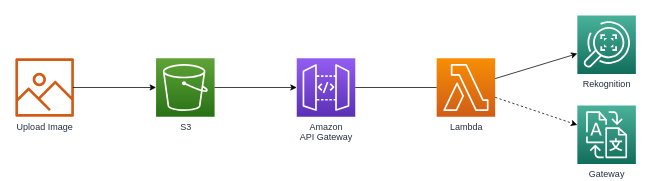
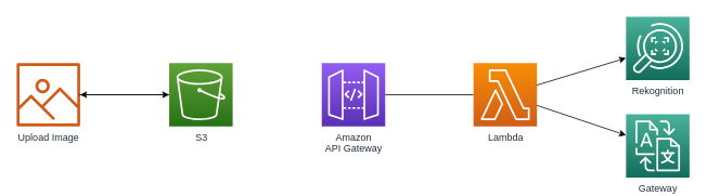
  <mxCell id="0" />
  <mxCell id="1" parent="0" />
  <mxCell id="2" value="Lambda" style="outlineConnect=0;fontColor=#232F3E;gradientColor=#F78E04;gradientDirection=north;fillColor=#D05C17;strokeColor=#ffffff;dashed=0;verticalLabelPosition=bottom;verticalAlign=top;align=center;html=1;fontSize=12;fontStyle=0;aspect=fixed;shape=mxgraph.aws4.resourceIcon;resIcon=mxgraph.aws4.lambda;" vertex="1" parent="1"><mxGeometry x="581.5" y="77" width="78" height="78" as="geometry" /></mxCell>
  <mxCell id="3" value="Rekognition" style="outlineConnect=0;fontColor=#232F3E;gradientColor=#4AB29A;gradientDirection=north;fillColor=#116D5B;strokeColor=#ffffff;dashed=0;verticalLabelPosition=bottom;verticalAlign=top;align=center;html=1;fontSize=12;fontStyle=0;aspect=fixed;shape=mxgraph.aws4.resourceIcon;resIcon=mxgraph.aws4.rekognition;" vertex="1" parent="1"><mxGeometry x="769" y="20" width="78" height="78" as="geometry" /></mxCell>
  <mxCell id="4" value="Gateway" style="outlineConnect=0;fontColor=#232F3E;gradientColor=#4AB29A;gradientDirection=north;fillColor=#116D5B;strokeColor=#ffffff;dashed=0;verticalLabelPosition=bottom;verticalAlign=top;align=center;html=1;fontSize=12;fontStyle=0;aspect=fixed;shape=mxgraph.aws4.resourceIcon;resIcon=mxgraph.aws4.translate;" vertex="1" parent="1"><mxGeometry x="769" y="140" width="78" height="78" as="geometry" /></mxCell>
  <mxCell id="5" value="Amazon&lt;br&gt;API Gateway" style="outlineConnect=0;fontColor=#232F3E;gradientColor=#945DF2;gradientDirection=north;fillColor=#5A30B5;strokeColor=#ffffff;dashed=0;verticalLabelPosition=bottom;verticalAlign=top;align=center;html=1;fontSize=12;fontStyle=0;aspect=fixed;shape=mxgraph.aws4.resourceIcon;resIcon=mxgraph.aws4.api_gateway;" vertex="1" parent="1"><mxGeometry x="395" y="77" width="78" height="78" as="geometry" /></mxCell>
  <mxCell id="6" value="S3" style="outlineConnect=0;fontColor=#232F3E;gradientColor=#60A337;gradientDirection=north;fillColor=#277116;strokeColor=#ffffff;dashed=0;verticalLabelPosition=bottom;verticalAlign=top;align=center;html=1;fontSize=12;fontStyle=0;aspect=fixed;shape=mxgraph.aws4.resourceIcon;resIcon=mxgraph.aws4.s3;" vertex="1" parent="1"><mxGeometry x="207.5" y="77" width="78" height="78" as="geometry" /></mxCell>
  <mxCell id="7" value="Upload Image" style="outlineConnect=0;fontColor=#232F3E;gradientColor=none;fillColor=#D05C17;strokeColor=none;dashed=0;verticalLabelPosition=bottom;verticalAlign=top;align=center;html=1;fontSize=12;fontStyle=0;aspect=fixed;pointerEvents=1;shape=mxgraph.aws4.container_registry_image;" vertex="1" parent="1"><mxGeometry x="20" y="77" width="78" height="78" as="geometry" /></mxCell>
  <mxCell id="8" value="" style="endArrow=classic;html=1;" edge="1" parent="1" target="6"><mxGeometry x="-0.009" y="-11" width="50" height="50" relative="1" as="geometry"><mxPoint x="96.5" y="116" as="sourcePoint" /><mxPoint x="146" y="135" as="targetPoint" /><mxPoint as="offset" /></mxGeometry></mxCell>
- <mxCell id="9" value="" style="endArrow=classic;html=1;" edge="1" parent="1" source="6" target="5"><mxGeometry x="-0.009" y="-11" width="50" height="50" relative="1" as="geometry"><mxPoint x="285.5" y="115.5" as="sourcePoint" /><mxPoint x="396.5" y="115.5" as="targetPoint" /><mxPoint as="offset" /></mxGeometry></mxCell>
+ <mxCell id="9" value="" style="endArrow=classic;html=1;" edge="1" parent="1" source="6" target="7"><mxGeometry x="-0.009" y="-11" width="50" height="50" relative="1" as="geometry"><mxPoint x="285.5" y="115.5" as="sourcePoint" /><mxPoint x="396.5" y="115.5" as="targetPoint" /><mxPoint as="offset" /></mxGeometry></mxCell>
  <mxCell id="10" value="" style="endArrow=none;html=1;" edge="1" parent="1" source="5" target="2"><mxGeometry x="-0.009" y="-11" width="50" height="50" relative="1" as="geometry"><mxPoint x="472" y="115.5" as="sourcePoint" /><mxPoint x="581.5" y="115.5" as="targetPoint" /><mxPoint as="offset" /></mxGeometry></mxCell>
  <mxCell id="11" value="" style="endArrow=classic;html=1;" edge="1" parent="1" source="2" target="3"><mxGeometry x="-0.009" y="-11" width="50" height="50" relative="1" as="geometry"><mxPoint x="660.75" y="115.5" as="sourcePoint" /><mxPoint x="769.5" y="57" as="targetPoint" /><mxPoint as="offset" /></mxGeometry></mxCell>
- <mxCell id="12" value="" style="endArrow=classic;html=1;dashed=1;" edge="1" parent="1" source="2" target="4"><mxGeometry x="-0.009" y="-11" width="50" height="50" relative="1" as="geometry"><mxPoint x="669.5" y="114.144" as="sourcePoint" /><mxPoint x="779" y="80.856" as="targetPoint" /><mxPoint as="offset" /></mxGeometry></mxCell>
+ <mxCell id="12" value="" style="endArrow=classic;html=1;" edge="1" parent="1" source="2" target="4"><mxGeometry x="-0.009" y="-11" width="50" height="50" relative="1" as="geometry"><mxPoint x="669.5" y="114.144" as="sourcePoint" /><mxPoint x="779" y="80.856" as="targetPoint" /><mxPoint as="offset" /></mxGeometry></mxCell>
